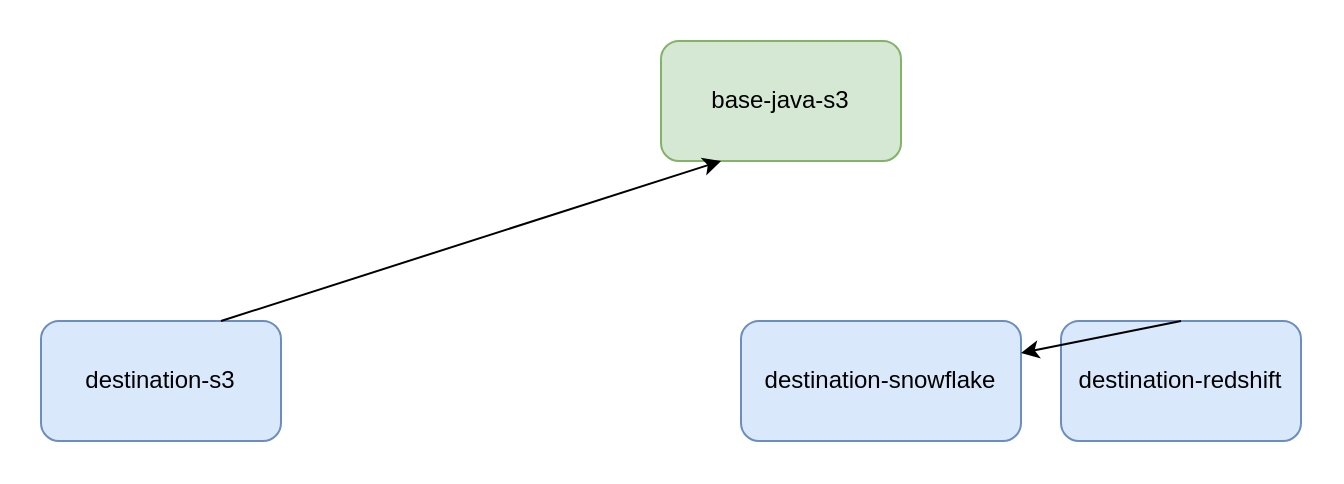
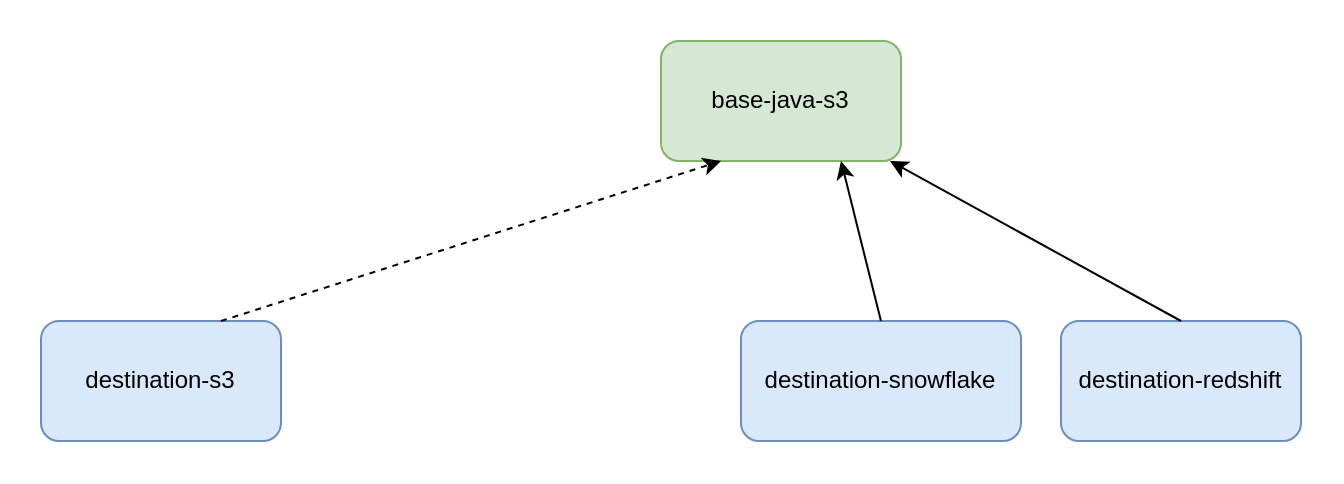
  <mxCell id="0" />
  <mxCell id="1" parent="0" />
  <mxCell id="2" value="base-java-s3" style="rounded=1;whiteSpace=wrap;html=1;fillColor=#d5e8d4;strokeColor=#82b366;" vertex="1" parent="1"><mxGeometry x="330" y="20" width="120" height="60" as="geometry" /></mxCell>
  <mxCell id="3" value="destination-s3" style="rounded=1;whiteSpace=wrap;html=1;fillColor=#dae8fc;strokeColor=#6c8ebf;" vertex="1" parent="1"><mxGeometry x="20" y="160" width="120" height="60" as="geometry" /></mxCell>
- <mxCell id="4" value="" style="endArrow=classic;html=1;rounded=0;exitX=0.75;exitY=0;exitDx=0;exitDy=0;entryX=0.25;entryY=1;entryDx=0;entryDy=0;" edge="1" parent="1" source="3" target="2"><mxGeometry width="50" height="50" relative="1" as="geometry"><mxPoint x="280" y="130" as="sourcePoint" /><mxPoint x="330" y="80" as="targetPoint" /></mxGeometry></mxCell>
+ <mxCell id="4" value="" style="endArrow=classic;html=1;rounded=0;exitX=0.75;exitY=0;exitDx=0;exitDy=0;entryX=0.25;entryY=1;entryDx=0;entryDy=0;dashed=1;" edge="1" parent="1" source="3" target="2"><mxGeometry width="50" height="50" relative="1" as="geometry"><mxPoint x="280" y="130" as="sourcePoint" /><mxPoint x="330" y="80" as="targetPoint" /></mxGeometry></mxCell>
  <mxCell id="5" value="destination-snowflake" style="rounded=1;whiteSpace=wrap;html=1;fillColor=#dae8fc;strokeColor=#6c8ebf;" vertex="1" parent="1"><mxGeometry x="370" y="160" width="140" height="60" as="geometry" /></mxCell>
+ <mxCell id="6" value="" style="endArrow=classic;html=1;rounded=0;entryX=0.75;entryY=1;entryDx=0;entryDy=0;exitX=0.5;exitY=0;exitDx=0;exitDy=0;" edge="1" parent="1" source="5" target="2"><mxGeometry width="50" height="50" relative="1" as="geometry"><mxPoint x="400" y="280" as="sourcePoint" /><mxPoint x="450" y="230" as="targetPoint" /></mxGeometry></mxCell>
  <mxCell id="7" value="destination-redshift" style="rounded=1;whiteSpace=wrap;html=1;fillColor=#dae8fc;strokeColor=#6c8ebf;" vertex="1" parent="1"><mxGeometry x="530" y="160" width="120" height="60" as="geometry" /></mxCell>
- <mxCell id="8" value="" style="endArrow=classic;html=1;rounded=0;exitX=0.5;exitY=0;exitDx=0;exitDy=0;" edge="1" parent="1" source="7" target="5"><mxGeometry width="50" height="50" relative="1" as="geometry"><mxPoint x="570" y="120" as="sourcePoint" /><mxPoint x="450" y="80" as="targetPoint" /></mxGeometry></mxCell>
+ <mxCell id="8" value="" style="endArrow=classic;html=1;rounded=0;exitX=0.5;exitY=0;exitDx=0;exitDy=0;" edge="1" parent="1" source="7" target="2"><mxGeometry width="50" height="50" relative="1" as="geometry"><mxPoint x="570" y="120" as="sourcePoint" /><mxPoint x="450" y="80" as="targetPoint" /></mxGeometry></mxCell>
